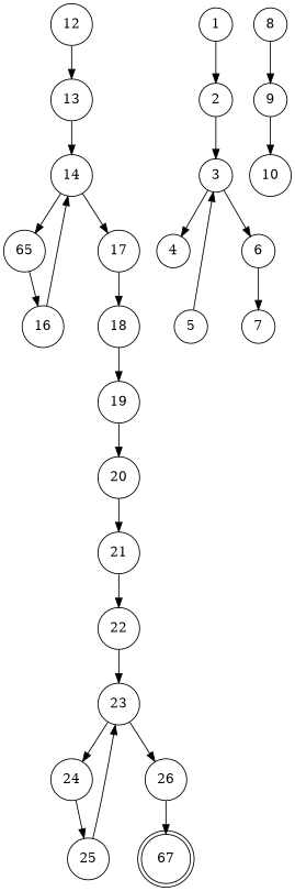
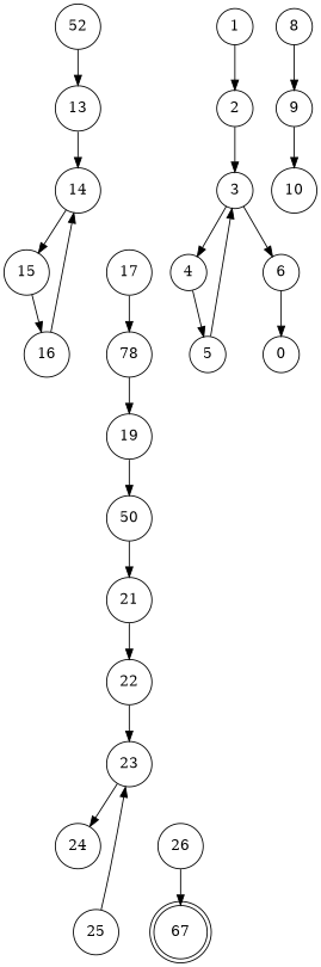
  digraph {
    node [shape=circle]
    n1 [label=67 shape=doublecircle]
    1
    2
    3
    4
    6
    5
-   7
+   7 [label=0]
    8
    9
    10
-   12
+   12 [label=52]
    13
    14
-   15 [label=65]
+   15
    17
    16
-   18
+   18 [label=78]
    19
-   20
+   20 [label=50]
    21
    22
    23
    24
    26
    25
    1 -> 2
    2 -> 3
    3 -> 4
    3 -> 6
+   4 -> 5
    6 -> 7
    5 -> 3
    8 -> 9
    9 -> 10
    12 -> 13
    13 -> 14
    14 -> 15
-   14 -> 17
    15 -> 16
    17 -> 18
    16 -> 14
    18 -> 19
    19 -> 20
    20 -> 21
    21 -> 22
    22 -> 23
    23 -> 24
-   23 -> 26
-   24 -> 25
    26 -> n1
    25 -> 23
  }
